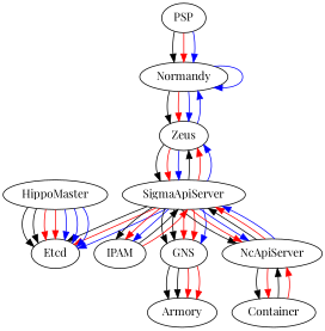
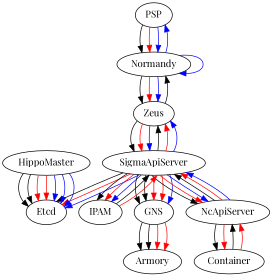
  digraph {
    fontname="Playfair Display"
    node [fontname="Playfair Display"]
    edge [fontname="Playfair Display"]
    PSP
    Normandy
    Zeus
    SigmaApiServer
    Etcd
    IPAM
    GNS
    NcApiServer
    Armory
    Container
    HippoMaster
    PSP -> Normandy
    PSP -> Normandy [color=red]
    PSP -> Normandy [color=blue]
+   Normandy -> PSP [color=blue]
    Normandy -> Normandy [color=blue]
    Normandy -> Zeus
    Normandy -> Zeus [color=red]
    Normandy -> Zeus [color=blue]
-   Zeus -> Normandy [color=blue]
+   Zeus -> Normandy [color=black]
    Zeus -> SigmaApiServer
    Zeus -> SigmaApiServer [color=red]
    Zeus -> SigmaApiServer [color=blue]
    SigmaApiServer -> Zeus
    SigmaApiServer -> Zeus [color=red]
    SigmaApiServer -> Zeus [color=blue]
    SigmaApiServer -> Etcd
    SigmaApiServer -> Etcd [color=red]
    SigmaApiServer -> Etcd [color=blue]
    SigmaApiServer -> IPAM
    SigmaApiServer -> IPAM [color=red]
    SigmaApiServer -> IPAM [color=blue]
    SigmaApiServer -> GNS
    SigmaApiServer -> GNS
    SigmaApiServer -> GNS [color=red]
    SigmaApiServer -> GNS [color=red]
    SigmaApiServer -> GNS [color=blue]
    SigmaApiServer -> NcApiServer
    SigmaApiServer -> NcApiServer [color=red]
    SigmaApiServer -> NcApiServer [color=blue]
    IPAM -> SigmaApiServer
    IPAM -> SigmaApiServer [color=red]
    GNS -> Armory
    GNS -> Armory
    GNS -> Armory [color=red]
    GNS -> Armory [color=red]
    NcApiServer -> SigmaApiServer
    NcApiServer -> SigmaApiServer [color=red]
    NcApiServer -> SigmaApiServer [color=blue]
    NcApiServer -> Container
    NcApiServer -> Container [color=red]
    Container -> NcApiServer
    Container -> NcApiServer [color=red]
    HippoMaster -> Etcd
    HippoMaster -> Etcd
    HippoMaster -> Etcd [color=red]
    HippoMaster -> Etcd [color=red]
    HippoMaster -> Etcd [color=blue]
    HippoMaster -> Etcd [color=blue]
    HippoMaster -> Etcd [color=blue]
  }
